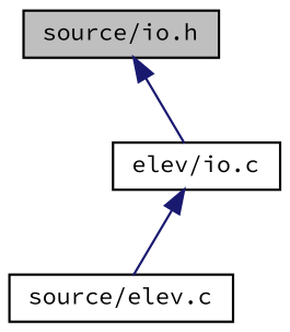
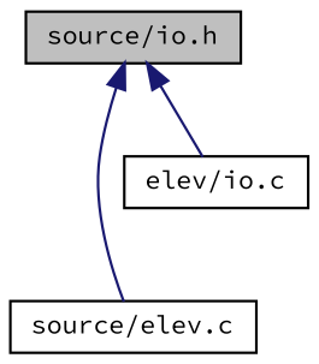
  digraph {
    fontname="Source Code Pro"
    node [color=black fillcolor=white fontname="Source Code Pro" fontsize=10 shape=record style=filled]
    edge [color=midnightblue dir=back fontname="Source Code Pro" fontsize=10 labelfontname=Helvetica labelfontsize=10 style=solid]
    n1 [fillcolor=grey75 fontcolor=black height=0.2 label="source/io.h" width=0.4]
    n2 [height=0.2 label="source/elev.c" width=0.4]
    n3 [height=0.2 label="elev/io.c" width=0.4]
-   n3 -> n2
+   n1 -> n2
    n1 -> n3
  }
